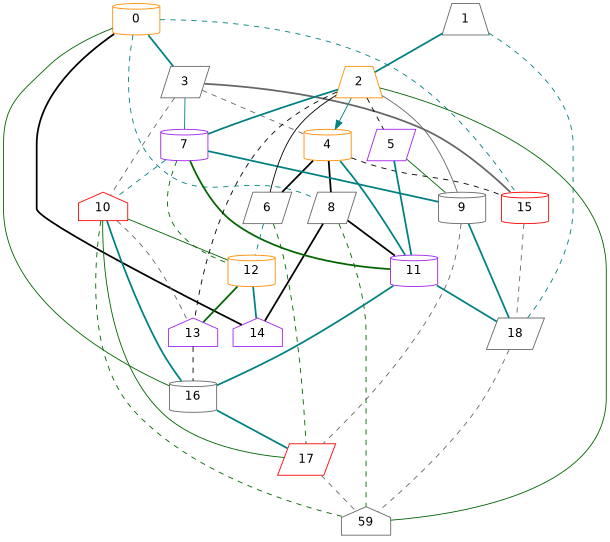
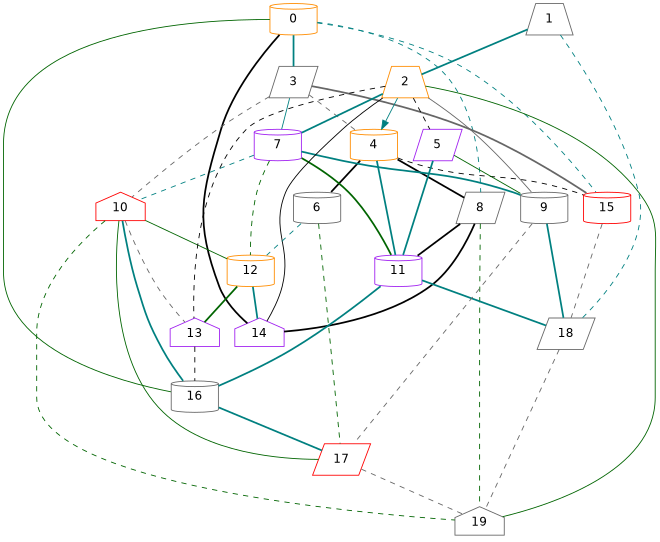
  digraph {
    fontname="DejaVu Sans"
    node [color=gray40 fillcolor=gray fontname="DejaVu Sans" shape=cylinder style=shaded]
    edge [color=teal dir=none fontname="DejaVu Sans" style=bold]
    0 [color=darkorange]
    3 [shape=parallelogram]
    8 [shape=parallelogram]
    14 [color=purple shape=house]
    15 [color=red]
    16
    4 [color=darkorange]
    7 [color=purple]
    10 [color=red shape=house]
-   19 [shape=house label=59]
+   19 [shape=house]
    11 [color=purple]
    18 [shape=parallelogram]
    17 [color=red shape=parallelogram]
    1 [shape=trapezium]
    2 [color=darkorange shape=trapezium]
    5 [color=purple shape=parallelogram]
-   6 [shape=parallelogram]
+   6
    9
    13 [color=purple shape=house]
    12 [color=darkorange]
    0 -> 3
    0 -> 8 [style=dashed]
    0 -> 14 [color=black]
    0 -> 15 [style=dashed]
    0 -> 16 [color=darkgreen style=solid]
    3 -> 15 [color=gray40]
    3 -> 4 [color=gray40 style=dashed]
    3 -> 7 [style=solid]
    3 -> 10 [color=gray40 style=dashed]
    8 -> 14 [color=black]
    8 -> 19 [color=darkgreen style=dashed]
    8 -> 11 [color=black]
    15 -> 18 [color=gray40 style=dashed]
    16 -> 17
    4 -> 8 [color=black]
    4 -> 15 [color=black style=dashed]
    4 -> 11
    4 -> 6 [color=black]
    7 -> 10 [style=dashed]
    7 -> 11 [color=darkgreen]
    7 -> 9
    7 -> 12 [color=darkgreen style=dashed]
    10 -> 16
    10 -> 19 [color=darkgreen style=dashed]
    10 -> 17 [color=darkgreen style=solid]
    10 -> 13 [color=gray40 style=dashed]
    10 -> 12 [color=darkgreen style=solid]
    11 -> 16
    11 -> 18
    18 -> 19 [color=gray40 style=dashed]
    17 -> 19 [color=gray40 style=dashed]
    1 -> 18 [style=dashed]
    1 -> 2
    2 -> 4 [dir=forward style=solid]
    2 -> 7
    2 -> 19 [color=darkgreen style=solid]
    2 -> 5 [color=black style=dashed]
-   2 -> 6 [color=black style=solid]
+   2 -> 14 [color=black style=solid]
    2 -> 9 [color=gray40 style=solid]
    2 -> 13 [color=black style=dashed]
    5 -> 11
    5 -> 9 [color=darkgreen style=solid]
    6 -> 17 [color=darkgreen style=dashed]
    6 -> 12 [style=dashed]
    9 -> 18
    9 -> 17 [color=gray40 style=dashed]
    13 -> 16 [color=black style=dashed]
    12 -> 14
    12 -> 13 [color=darkgreen]
  }
